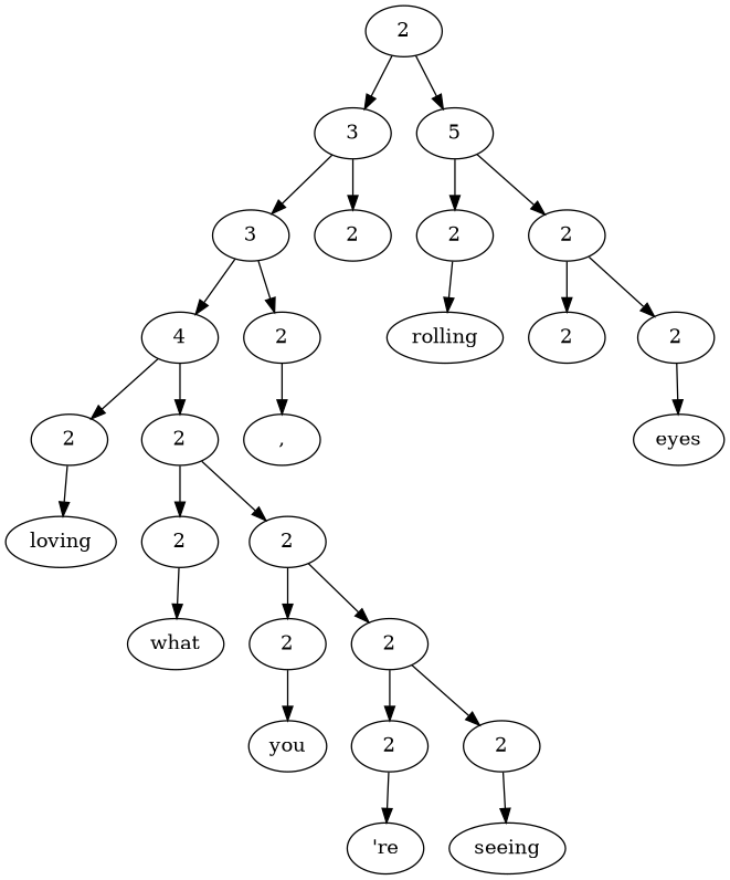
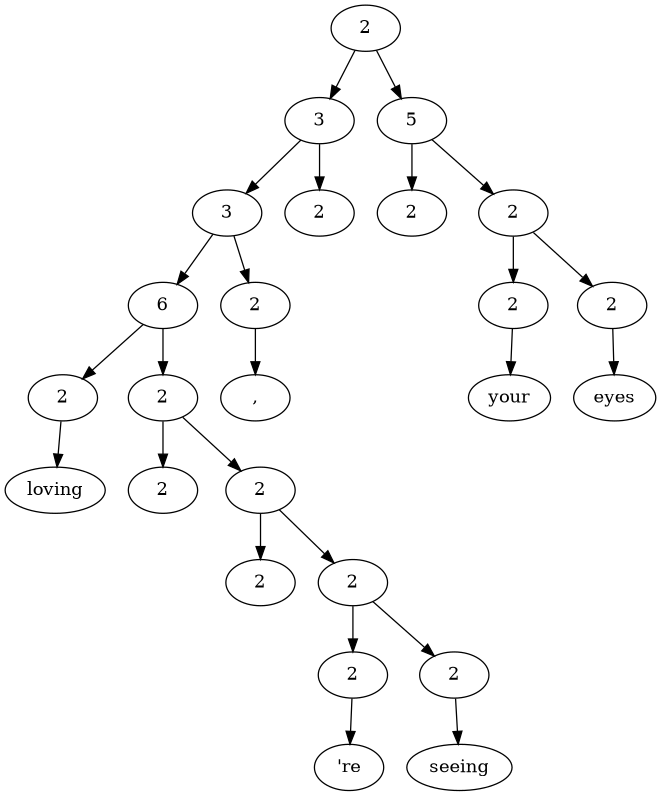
  digraph {
    n1 [label=2]
    n2 [label=3]
    n3 [label=5]
    n4 [label=3]
    n5 [label=2]
    n6 [label=2]
    n7 [label=2]
-   n8 [label=4]
+   n8 [label=6]
    n9 [label=2]
-   n10 [label=rolling]
    n11 [label=2]
    n12 [label=2]
    n13 [label=2]
    n14 [label=2]
    n15 [label=","]
+   n16 [label=your]
    n17 [label=eyes]
    n18 [label=loving]
    n19 [label=2]
    n20 [label=2]
-   n21 [label=what]
    n22 [label=2]
    n23 [label=2]
-   n24 [label=you]
    n25 [label=2]
    n26 [label=2]
    n27 [label="'re"]
    n28 [label=seeing]
    n1 -> n2
    n1 -> n3
    n2 -> n4
    n2 -> n5
    n3 -> n6
    n3 -> n7
    n4 -> n8
    n4 -> n9
-   n6 -> n10
    n7 -> n11
    n7 -> n12
    n8 -> n13
    n8 -> n14
    n9 -> n15
+   n11 -> n16
    n12 -> n17
    n13 -> n18
    n14 -> n19
    n14 -> n20
-   n19 -> n21
    n20 -> n22
    n20 -> n23
-   n22 -> n24
    n23 -> n25
    n23 -> n26
    n25 -> n27
    n26 -> n28
  }
